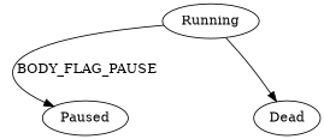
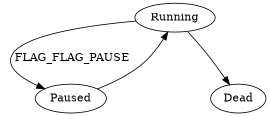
  digraph {
    nodesep=1
    ranksep=0.7
    Running
    Paused
    Dead
-   Running -> Paused [label=BODY_FLAG_PAUSE]
+   Running -> Paused [label=FLAG_FLAG_PAUSE]
    Running -> Dead
+   Paused -> Running
  }
